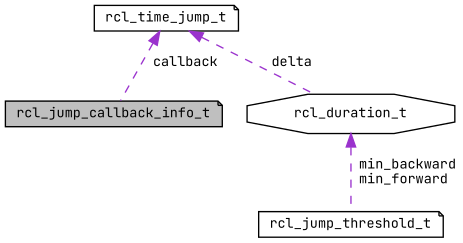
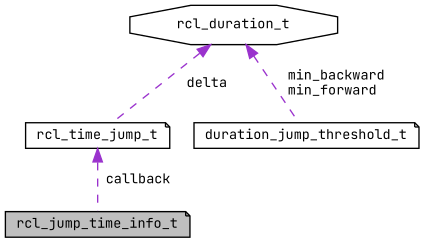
  digraph {
    fontname="JetBrains Mono"
    node [color=black fillcolor=white fontname="JetBrains Mono" fontsize=10 shape=note style=filled]
    edge [color=darkorchid3 dir=back fontname="JetBrains Mono" fontsize=10 labelfontname=Helvetica labelfontsize=10 style=dashed]
-   n1 [fillcolor=grey75 fontcolor=black height=0.2 label=rcl_jump_callback_info_t width=0.4]
+   n1 [fillcolor=grey75 fontcolor=black height=0.2 label=rcl_jump_time_info_t width=0.4]
    n2 [height=0.2 label=rcl_time_jump_t width=0.4]
    n3 [height=0.2 label=rcl_duration_t shape=octagon width=0.4]
-   n4 [height=0.2 label=rcl_jump_threshold_t width=0.4]
+   n4 [height=0.2 label=duration_jump_threshold_t width=0.4]
    n2 -> n1 [label=" callback"]
-   n2 -> n3 [label=" delta"]
+   n3 -> n2 [label=" delta"]
    n3 -> n4 [label=" min_backward\nmin_forward"]
  }
